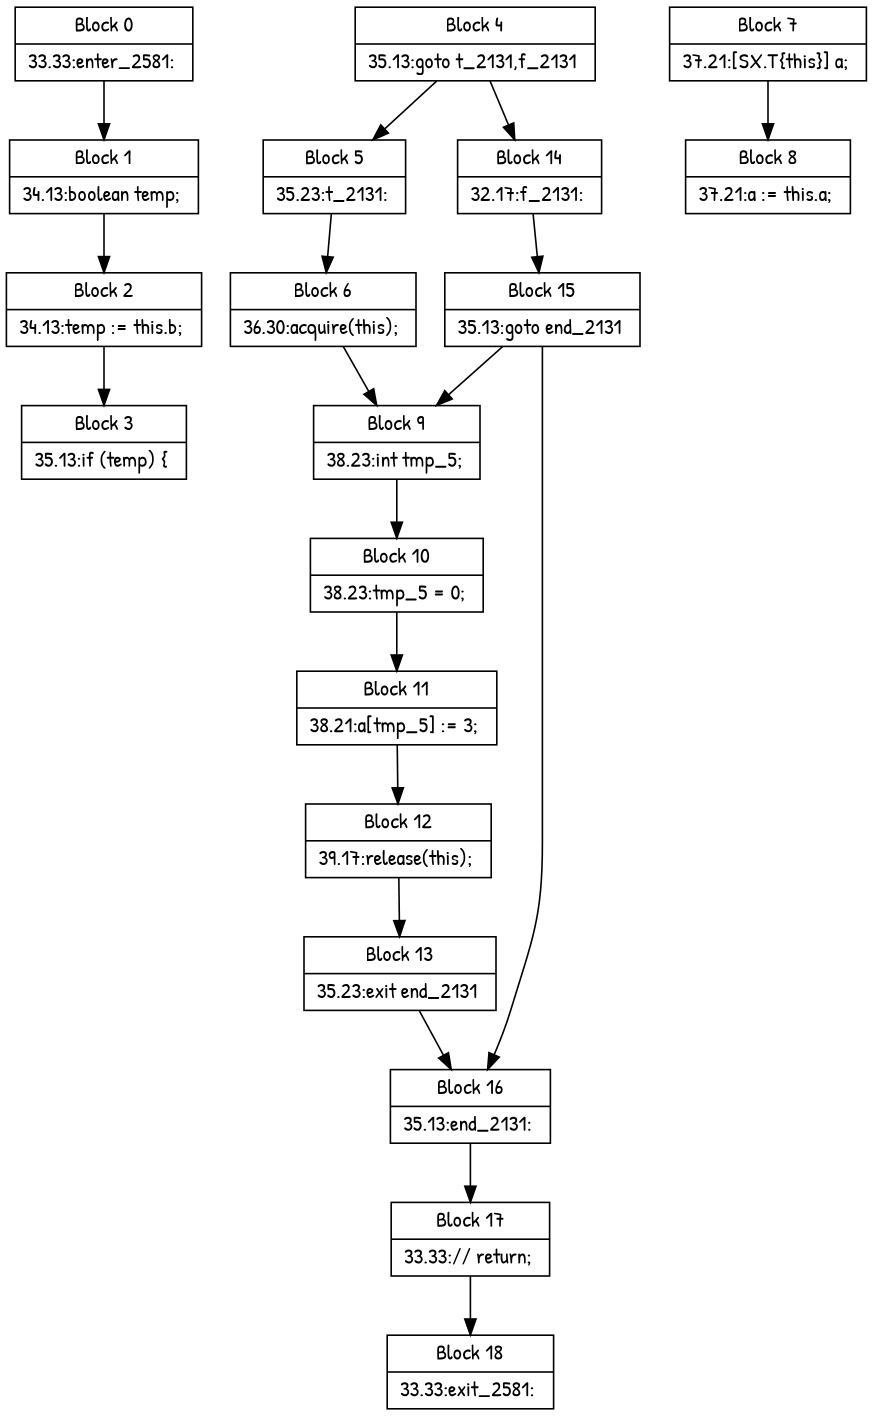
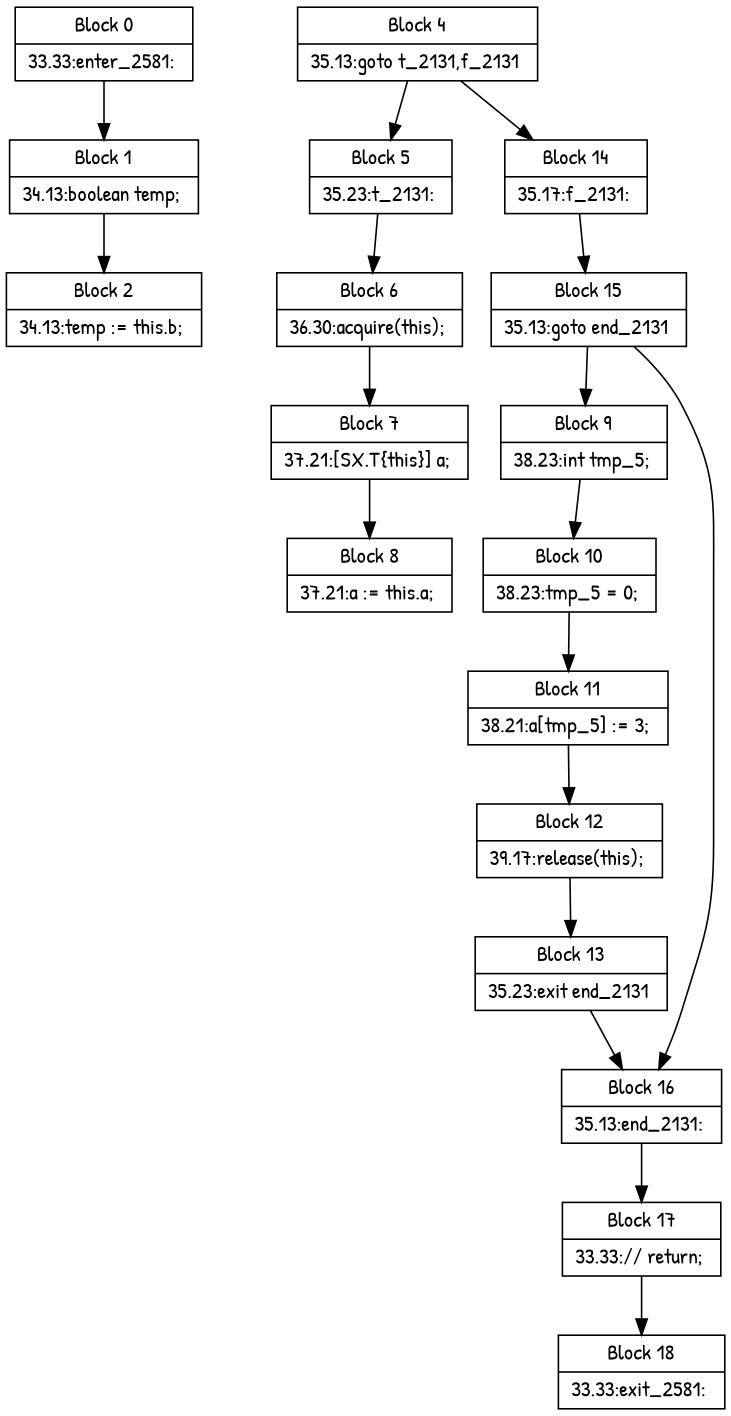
  digraph {
    fontname="Patrick Hand"
    node [fontname="Patrick Hand" shape=record]
    edge [fontname="Patrick Hand"]
    n1 [label="{Block 0|33.33:enter_2581: \n}"]
    n2 [label="{Block 1|34.13:boolean temp; \n}"]
    n3 [label="{Block 2|34.13:temp := this.b; \n}"]
-   n4 [label="{Block 3|35.13:if (temp) \{ \n}"]
    n5 [label="{Block 4|35.13:goto t_2131,f_2131 \n}"]
    n6 [label="{Block 5|35.23:t_2131: \n}"]
-   n7 [label="{Block 14|32.17:f_2131: \n}"]
+   n7 [label="{Block 14|35.17:f_2131: \n}"]
    n8 [label="{Block 6|36.30:acquire(this); \n}"]
    n9 [label="{Block 15|35.13:goto end_2131 \n}"]
    n10 [label="{Block 7|37.21:\[SX.T\{this\}\] a; \n}"]
    n11 [label="{Block 8|37.21:a := this.a; \n}"]
    n12 [label="{Block 9|38.23:int tmp_5; \n}"]
    n13 [label="{Block 10|38.23:tmp_5 = 0; \n}"]
    n14 [label="{Block 11|38.21:a\[tmp_5\] := 3; \n}"]
    n15 [label="{Block 12|39.17:release(this); \n}"]
    n16 [label="{Block 13|35.23:exit end_2131 \n}"]
    n17 [label="{Block 16|35.13:end_2131: \n}"]
    n18 [label="{Block 17|33.33:// return; \n}"]
    n19 [label="{Block 18|33.33:exit_2581: \n}"]
    n1 -> n2
    n2 -> n3
-   n3 -> n4
    n5 -> n6
    n5 -> n7
    n6 -> n8
    n7 -> n9
-   n8 -> n12
+   n8 -> n10
    n9 -> n12
    n9 -> n17
    n10 -> n11
    n12 -> n13
    n13 -> n14
    n14 -> n15
    n15 -> n16
    n16 -> n17
    n17 -> n18
    n18 -> n19
  }
